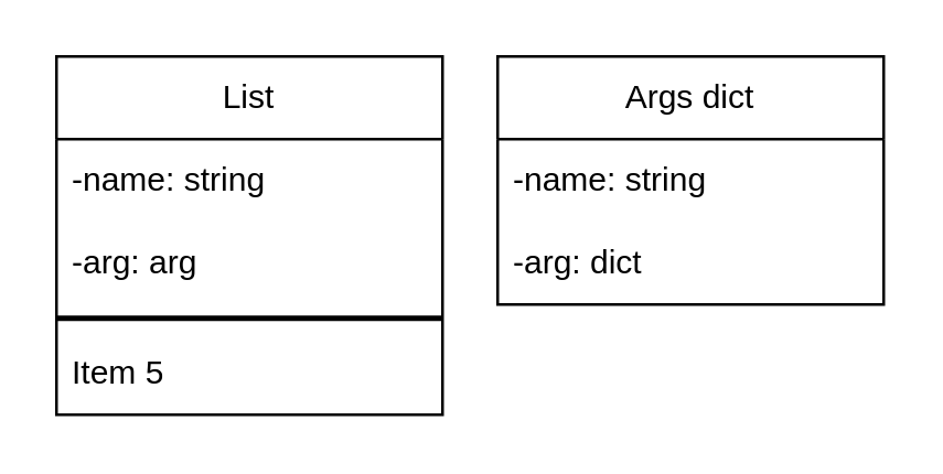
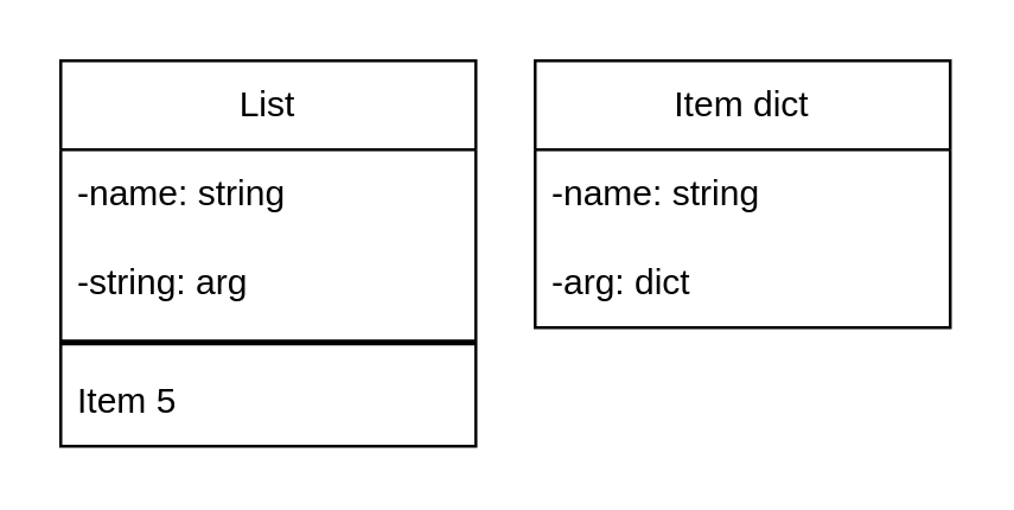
  <mxCell id="0" />
  <mxCell id="1" parent="0" />
  <mxCell id="2" value="List" style="swimlane;fontStyle=0;childLayout=stackLayout;horizontal=1;startSize=30;horizontalStack=0;resizeParent=1;resizeParentMax=0;resizeLast=0;collapsible=1;marginBottom=0;whiteSpace=wrap;html=1;" parent="1" vertex="1"><mxGeometry x="20" y="20" width="140" height="130" as="geometry" /></mxCell>
  <mxCell id="3" value="-name: string" style="text;strokeColor=none;fillColor=none;align=left;verticalAlign=middle;spacingLeft=4;spacingRight=4;overflow=hidden;points=[[0,0.5],[1,0.5]];portConstraint=eastwest;rotatable=0;whiteSpace=wrap;html=1;" parent="2" vertex="1"><mxGeometry y="30" width="140" height="30" as="geometry" /></mxCell>
- <mxCell id="4" value="-arg: arg" style="text;strokeColor=none;fillColor=none;align=left;verticalAlign=middle;spacingLeft=4;spacingRight=4;overflow=hidden;points=[[0,0.5],[1,0.5]];portConstraint=eastwest;rotatable=0;whiteSpace=wrap;html=1;" vertex="1" parent="2"><mxGeometry y="60" width="140" height="30" as="geometry" /></mxCell>
+ <mxCell id="4" value="-string: arg" style="text;strokeColor=none;fillColor=none;align=left;verticalAlign=middle;spacingLeft=4;spacingRight=4;overflow=hidden;points=[[0,0.5],[1,0.5]];portConstraint=eastwest;rotatable=0;whiteSpace=wrap;html=1;" vertex="1" parent="2"><mxGeometry y="60" width="140" height="30" as="geometry" /></mxCell>
  <mxCell id="5" value="" style="line;strokeWidth=2;html=1;" vertex="1" parent="2"><mxGeometry y="90" width="140" height="10" as="geometry" /></mxCell>
  <mxCell id="6" value="Item 5" style="text;strokeColor=none;fillColor=none;align=left;verticalAlign=middle;spacingLeft=4;spacingRight=4;overflow=hidden;points=[[0,0.5],[1,0.5]];portConstraint=eastwest;rotatable=0;whiteSpace=wrap;html=1;" parent="2" vertex="1"><mxGeometry y="100" width="140" height="30" as="geometry" /></mxCell>
- <mxCell id="7" value="Args dict" style="swimlane;fontStyle=0;childLayout=stackLayout;horizontal=1;startSize=30;horizontalStack=0;resizeParent=1;resizeParentMax=0;resizeLast=0;collapsible=1;marginBottom=0;whiteSpace=wrap;html=1;" vertex="1" parent="1"><mxGeometry x="180" y="20" width="140" height="90" as="geometry" /></mxCell>
+ <mxCell id="7" value="Item dict" style="swimlane;fontStyle=0;childLayout=stackLayout;horizontal=1;startSize=30;horizontalStack=0;resizeParent=1;resizeParentMax=0;resizeLast=0;collapsible=1;marginBottom=0;whiteSpace=wrap;html=1;" vertex="1" parent="1"><mxGeometry x="180" y="20" width="140" height="90" as="geometry" /></mxCell>
  <mxCell id="8" value="-name: string" style="text;strokeColor=none;fillColor=none;align=left;verticalAlign=middle;spacingLeft=4;spacingRight=4;overflow=hidden;points=[[0,0.5],[1,0.5]];portConstraint=eastwest;rotatable=0;whiteSpace=wrap;html=1;" vertex="1" parent="7"><mxGeometry y="30" width="140" height="30" as="geometry" /></mxCell>
  <mxCell id="9" value="-arg: dict" style="text;strokeColor=none;fillColor=none;align=left;verticalAlign=middle;spacingLeft=4;spacingRight=4;overflow=hidden;points=[[0,0.5],[1,0.5]];portConstraint=eastwest;rotatable=0;whiteSpace=wrap;html=1;" vertex="1" parent="7"><mxGeometry y="60" width="140" height="30" as="geometry" /></mxCell>
